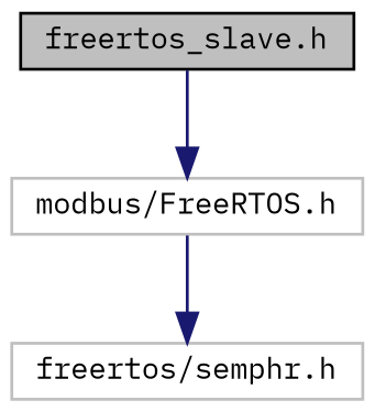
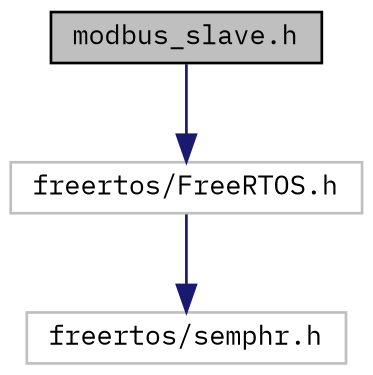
  digraph {
    fontname="IBM Plex Mono"
    node [color=grey75 fillcolor=white fontname="IBM Plex Mono" fontsize=10 shape=record style=filled]
    edge [color=midnightblue fontname="IBM Plex Mono" fontsize=10 labelfontname=Helvetica labelfontsize=10 style=solid]
-   n1 [color=black fillcolor=grey75 fontcolor=black height=0.2 label="freertos_slave.h" width=0.4]
-   n2 [height=0.2 label="modbus/FreeRTOS.h" width=0.4]
+   n1 [color=black fillcolor=grey75 fontcolor=black height=0.2 label="modbus_slave.h" width=0.4]
+   n2 [height=0.2 label="freertos/FreeRTOS.h" width=0.4]
    n3 [height=0.2 label="freertos/semphr.h" width=0.4]
    n1 -> n2
    n2 -> n3
  }
